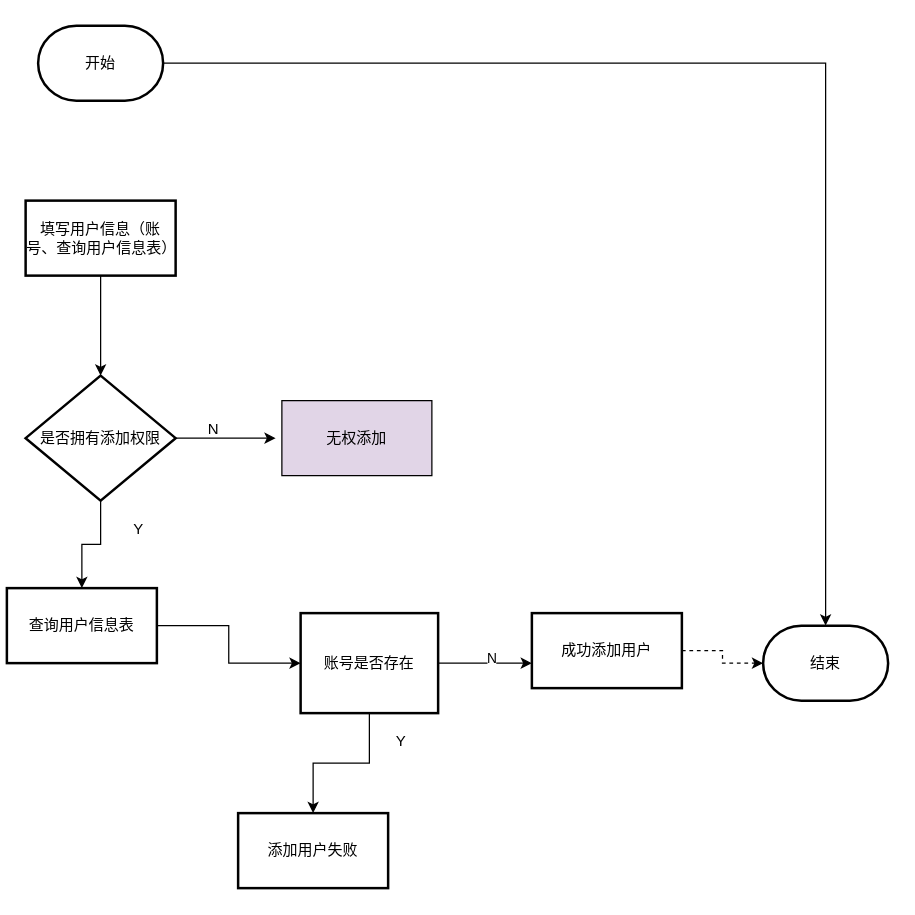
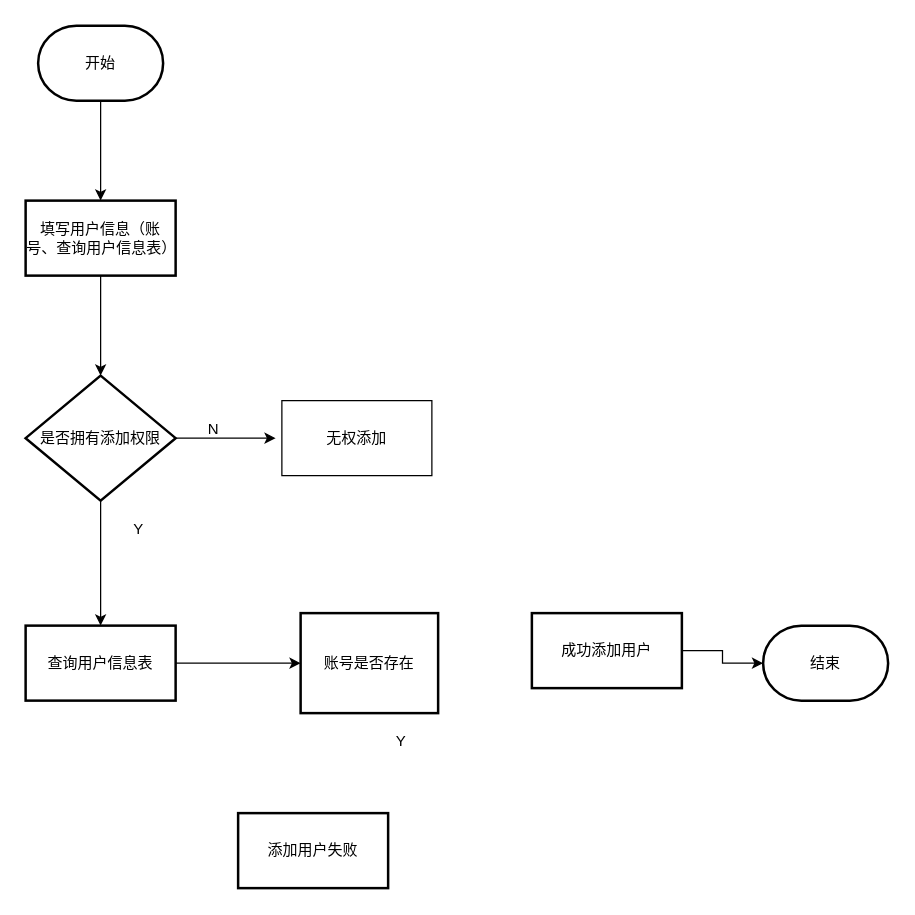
  <mxCell id="0" />
  <mxCell id="1" parent="0" />
- <mxCell id="2" value="" style="edgeStyle=orthogonalEdgeStyle;rounded=0;orthogonalLoop=1;jettySize=auto;html=1;" edge="1" parent="1" source="3" target="19"><mxGeometry relative="1" as="geometry" /></mxCell>
+ <mxCell id="2" value="" style="edgeStyle=orthogonalEdgeStyle;rounded=0;orthogonalLoop=1;jettySize=auto;html=1;" edge="1" parent="1" source="3" target="5"><mxGeometry relative="1" as="geometry" /></mxCell>
  <mxCell id="3" value="开始" style="strokeWidth=2;html=1;shape=mxgraph.flowchart.terminator;whiteSpace=wrap;" vertex="1" parent="1"><mxGeometry x="30" y="20" width="100" height="60" as="geometry" /></mxCell>
  <mxCell id="4" value="" style="edgeStyle=orthogonalEdgeStyle;rounded=0;orthogonalLoop=1;jettySize=auto;html=1;" edge="1" parent="1" source="5"><mxGeometry relative="1" as="geometry"><mxPoint x="80" y="300" as="targetPoint" /></mxGeometry></mxCell>
  <mxCell id="5" value="填写用户信息（账号、查询用户信息表）" style="whiteSpace=wrap;html=1;strokeWidth=2;" vertex="1" parent="1"><mxGeometry x="20" y="160" width="120" height="60" as="geometry" /></mxCell>
  <mxCell id="6" value="" style="edgeStyle=orthogonalEdgeStyle;rounded=0;orthogonalLoop=1;jettySize=auto;html=1;" edge="1" parent="1" source="8"><mxGeometry relative="1" as="geometry"><mxPoint x="220" y="350" as="targetPoint" /></mxGeometry></mxCell>
  <mxCell id="7" value="" style="edgeStyle=orthogonalEdgeStyle;rounded=0;orthogonalLoop=1;jettySize=auto;html=1;" edge="1" parent="1" source="8" target="12"><mxGeometry relative="1" as="geometry" /></mxCell>
  <mxCell id="8" value="是否拥有添加权限" style="strokeWidth=2;html=1;shape=mxgraph.flowchart.decision;whiteSpace=wrap;" vertex="1" parent="1"><mxGeometry x="20" y="300" width="120" height="100" as="geometry" /></mxCell>
  <mxCell id="9" value="N" style="text;html=1;align=center;verticalAlign=middle;resizable=0;points=[];autosize=1;strokeColor=none;fillColor=none;" vertex="1" parent="1"><mxGeometry x="155" y="328" width="30" height="30" as="geometry" /></mxCell>
  <mxCell id="10" value="Y" style="text;html=1;align=center;verticalAlign=middle;resizable=0;points=[];autosize=1;strokeColor=none;fillColor=none;" vertex="1" parent="1"><mxGeometry x="95" y="408" width="30" height="30" as="geometry" /></mxCell>
  <mxCell id="11" value="" style="edgeStyle=orthogonalEdgeStyle;rounded=0;orthogonalLoop=1;jettySize=auto;html=1;" edge="1" parent="1" source="12" target="16"><mxGeometry relative="1" as="geometry" /></mxCell>
- <mxCell id="12" value="查询用户信息表" style="whiteSpace=wrap;html=1;strokeWidth=2;" vertex="1" parent="1"><mxGeometry x="5" y="470" width="120" height="60" as="geometry" /></mxCell>
- <mxCell id="13" value="" style="edgeStyle=orthogonalEdgeStyle;rounded=0;orthogonalLoop=1;jettySize=auto;html=1;" edge="1" parent="1" source="16" target="18"><mxGeometry relative="1" as="geometry"><Array as="points"><mxPoint x="390" y="530" /><mxPoint x="390" y="530" /></Array></mxGeometry></mxCell>
- <mxCell id="14" value="N" style="edgeLabel;html=1;align=center;verticalAlign=middle;resizable=0;points=[];" vertex="1" connectable="0" parent="13"><mxGeometry x="0.111" y="5" relative="1" as="geometry"><mxPoint as="offset" /></mxGeometry></mxCell>
- <mxCell id="15" value="" style="edgeStyle=orthogonalEdgeStyle;rounded=0;orthogonalLoop=1;jettySize=auto;html=1;" edge="1" parent="1" source="16" target="20"><mxGeometry relative="1" as="geometry" /></mxCell>
+ <mxCell id="12" value="查询用户信息表" style="whiteSpace=wrap;html=1;strokeWidth=2;" vertex="1" parent="1"><mxGeometry x="20" y="500" width="120" height="60" as="geometry" /></mxCell>
  <mxCell id="16" value="账号是否存在" style="whiteSpace=wrap;html=1;strokeWidth=2;rounded=0;" vertex="1" parent="1"><mxGeometry x="240" y="490" width="110" height="80" as="geometry" /></mxCell>
- <mxCell id="17" value="" style="edgeStyle=orthogonalEdgeStyle;rounded=0;orthogonalLoop=1;jettySize=auto;html=1;dashed=1;" edge="1" parent="1" source="18" target="19"><mxGeometry relative="1" as="geometry" /></mxCell>
+ <mxCell id="17" value="" style="edgeStyle=orthogonalEdgeStyle;rounded=0;orthogonalLoop=1;jettySize=auto;html=1;" edge="1" parent="1" source="18" target="19"><mxGeometry relative="1" as="geometry" /></mxCell>
  <mxCell id="18" value="成功添加用户" style="whiteSpace=wrap;html=1;strokeWidth=2;" vertex="1" parent="1"><mxGeometry x="425" y="490" width="120" height="60" as="geometry" /></mxCell>
  <mxCell id="19" value="结束" style="strokeWidth=2;html=1;shape=mxgraph.flowchart.terminator;whiteSpace=wrap;" vertex="1" parent="1"><mxGeometry x="610" y="500" width="100" height="60" as="geometry" /></mxCell>
  <mxCell id="20" value="添加用户失败" style="whiteSpace=wrap;html=1;strokeWidth=2;" vertex="1" parent="1"><mxGeometry x="190" y="650" width="120" height="60" as="geometry" /></mxCell>
  <mxCell id="21" value="Y" style="text;html=1;align=center;verticalAlign=middle;resizable=0;points=[];autosize=1;strokeColor=none;fillColor=none;" vertex="1" parent="1"><mxGeometry x="305" y="578" width="30" height="30" as="geometry" /></mxCell>
- <mxCell id="22" value="无权添加" style="rounded=0;whiteSpace=wrap;html=1;fillColor=#e1d5e7;" vertex="1" parent="1"><mxGeometry x="225" y="320" width="120" height="60" as="geometry" /></mxCell>
+ <mxCell id="22" value="无权添加" style="rounded=0;whiteSpace=wrap;html=1;" vertex="1" parent="1"><mxGeometry x="225" y="320" width="120" height="60" as="geometry" /></mxCell>
